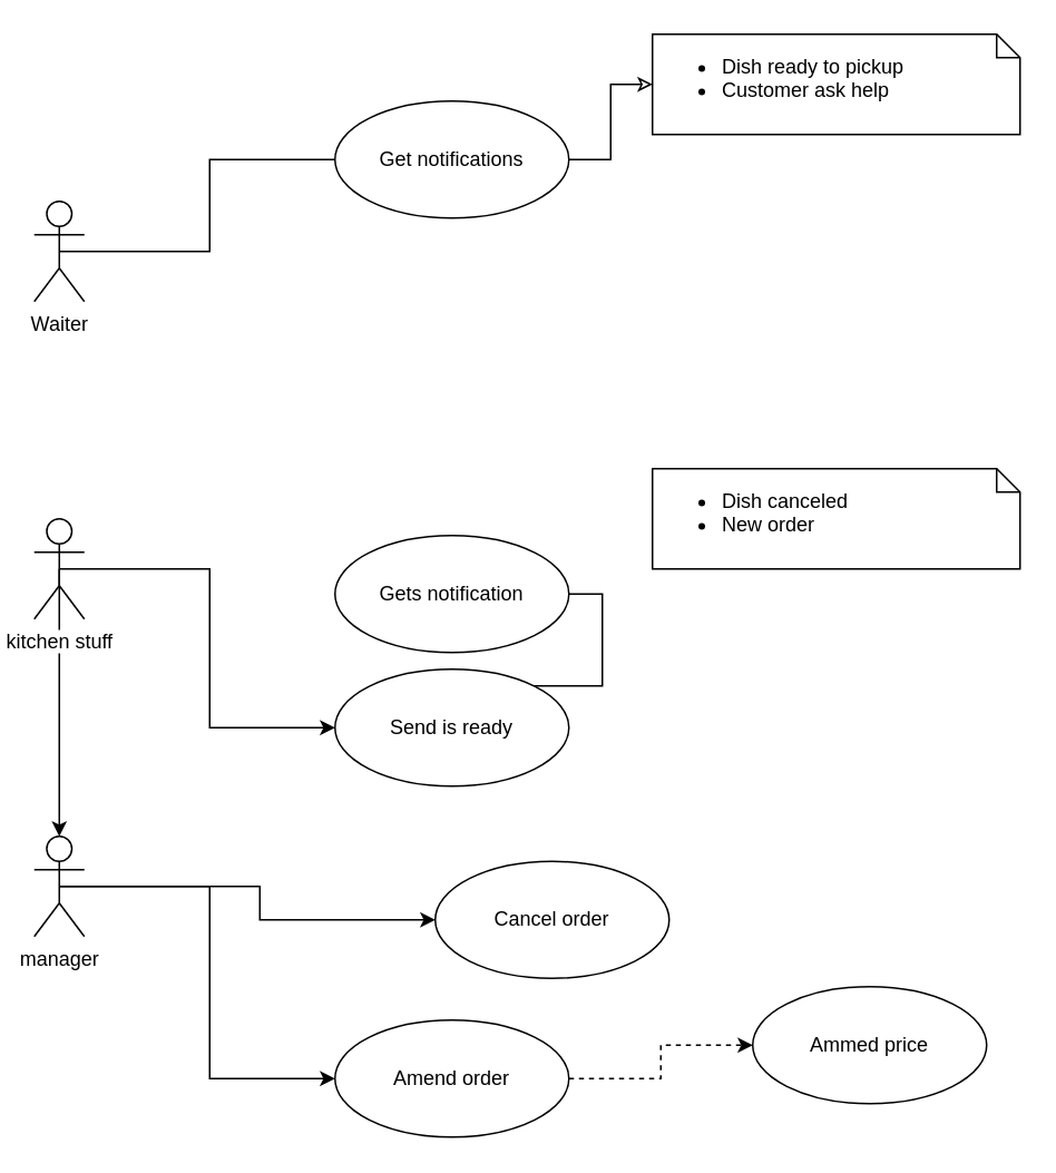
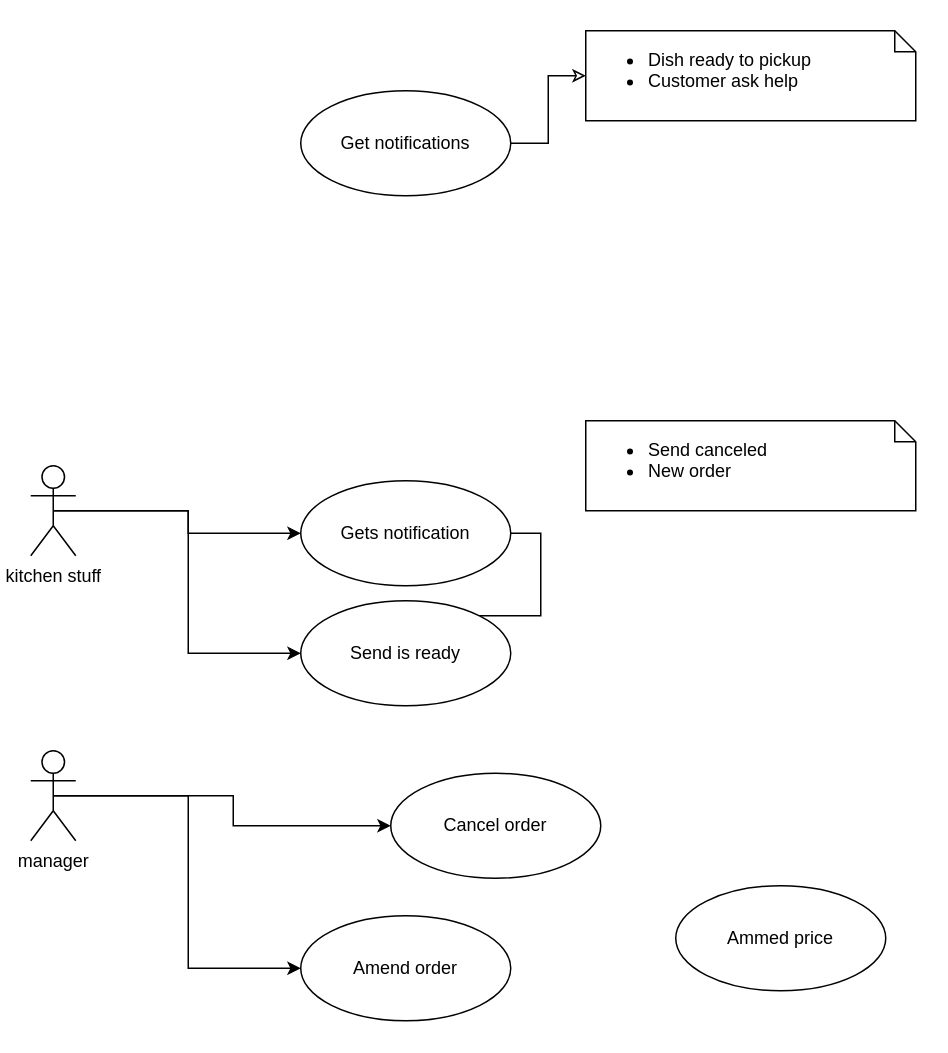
  <mxCell id="0" />
  <mxCell id="1" parent="0" />
- <mxCell id="2" style="edgeStyle=orthogonalEdgeStyle;rounded=0;orthogonalLoop=1;jettySize=auto;html=1;exitX=0.5;exitY=0.5;exitDx=0;exitDy=0;exitPerimeter=0;entryX=0;entryY=0.5;entryDx=0;entryDy=0;endArrow=none;endFill=0;" edge="1" parent="1" source="3" target="11"><mxGeometry relative="1" as="geometry" /></mxCell>
- <mxCell id="3" value="Waiter" style="shape=umlActor;verticalLabelPosition=bottom;labelBackgroundColor=#ffffff;verticalAlign=top;html=1;" vertex="1" parent="1"><mxGeometry x="20" y="120" width="30" height="60" as="geometry" /></mxCell>
- <mxCell id="4" style="edgeStyle=orthogonalEdgeStyle;rounded=0;orthogonalLoop=1;jettySize=auto;html=1;exitX=0.5;exitY=0.5;exitDx=0;exitDy=0;exitPerimeter=0;endArrow=classic;endFill=1;" edge="1" parent="1" source="6" target="9"><mxGeometry relative="1" as="geometry" /></mxCell>
+ <mxCell id="4" style="edgeStyle=orthogonalEdgeStyle;rounded=0;orthogonalLoop=1;jettySize=auto;html=1;exitX=0.5;exitY=0.5;exitDx=0;exitDy=0;exitPerimeter=0;endArrow=classic;endFill=1;" edge="1" parent="1" source="6" target="14"><mxGeometry relative="1" as="geometry" /></mxCell>
  <mxCell id="5" style="edgeStyle=orthogonalEdgeStyle;rounded=0;orthogonalLoop=1;jettySize=auto;html=1;exitX=0.5;exitY=0.5;exitDx=0;exitDy=0;exitPerimeter=0;entryX=0;entryY=0.5;entryDx=0;entryDy=0;endArrow=classic;endFill=1;" edge="1" parent="1" source="6" target="16"><mxGeometry relative="1" as="geometry" /></mxCell>
  <mxCell id="6" value="kitchen stuff" style="shape=umlActor;verticalLabelPosition=bottom;labelBackgroundColor=#ffffff;verticalAlign=top;html=1;" vertex="1" parent="1"><mxGeometry x="20" y="310" width="30" height="60" as="geometry" /></mxCell>
  <mxCell id="7" style="edgeStyle=orthogonalEdgeStyle;rounded=0;orthogonalLoop=1;jettySize=auto;html=1;exitX=0.5;exitY=0.5;exitDx=0;exitDy=0;exitPerimeter=0;entryX=0;entryY=0.5;entryDx=0;entryDy=0;endArrow=classic;endFill=1;" edge="1" parent="1" source="9" target="17"><mxGeometry relative="1" as="geometry" /></mxCell>
  <mxCell id="8" style="edgeStyle=orthogonalEdgeStyle;rounded=0;orthogonalLoop=1;jettySize=auto;html=1;exitX=0.5;exitY=0.5;exitDx=0;exitDy=0;exitPerimeter=0;entryX=0;entryY=0.5;entryDx=0;entryDy=0;endArrow=classic;endFill=1;" edge="1" parent="1" source="9" target="19"><mxGeometry relative="1" as="geometry" /></mxCell>
  <mxCell id="9" value="manager" style="shape=umlActor;verticalLabelPosition=bottom;labelBackgroundColor=#ffffff;verticalAlign=top;html=1;" vertex="1" parent="1"><mxGeometry x="20" y="500" width="30" height="60" as="geometry" /></mxCell>
  <mxCell id="10" style="edgeStyle=orthogonalEdgeStyle;rounded=0;orthogonalLoop=1;jettySize=auto;html=1;exitX=1;exitY=0.5;exitDx=0;exitDy=0;endArrow=classic;endFill=0;" edge="1" parent="1" source="11" target="12"><mxGeometry relative="1" as="geometry" /></mxCell>
  <mxCell id="11" value="Get notifications " style="ellipse;whiteSpace=wrap;html=1;" vertex="1" parent="1"><mxGeometry x="200" y="60" width="140" height="70" as="geometry" /></mxCell>
  <mxCell id="12" value="&lt;ul&gt;&lt;li&gt;Dish ready to pickup&lt;/li&gt;&lt;li&gt;Customer ask help&lt;br&gt;&lt;/li&gt;&lt;/ul&gt;" style="shape=note;whiteSpace=wrap;html=1;size=14;verticalAlign=top;align=left;spacingTop=-6;" vertex="1" parent="1"><mxGeometry x="390" y="20" width="220" height="60" as="geometry" /></mxCell>
  <mxCell id="13" style="edgeStyle=orthogonalEdgeStyle;rounded=0;orthogonalLoop=1;jettySize=auto;html=1;exitX=1;exitY=0.5;exitDx=0;exitDy=0;endArrow=none;endFill=0;" edge="1" parent="1" source="14" target="16"><mxGeometry relative="1" as="geometry" /></mxCell>
  <mxCell id="14" value="Gets notification" style="ellipse;whiteSpace=wrap;html=1;" vertex="1" parent="1"><mxGeometry x="200" y="320" width="140" height="70" as="geometry" /></mxCell>
- <mxCell id="15" value="&lt;ul&gt;&lt;li&gt;Dish canceled&lt;/li&gt;&lt;li&gt;New order&lt;br&gt;&lt;/li&gt;&lt;/ul&gt;" style="shape=note;whiteSpace=wrap;html=1;size=14;verticalAlign=top;align=left;spacingTop=-6;" vertex="1" parent="1"><mxGeometry x="390" y="280" width="220" height="60" as="geometry" /></mxCell>
+ <mxCell id="15" value="&lt;ul&gt;&lt;li&gt;Send canceled&lt;/li&gt;&lt;li&gt;New order&lt;br&gt;&lt;/li&gt;&lt;/ul&gt;" style="shape=note;whiteSpace=wrap;html=1;size=14;verticalAlign=top;align=left;spacingTop=-6;" vertex="1" parent="1"><mxGeometry x="390" y="280" width="220" height="60" as="geometry" /></mxCell>
  <mxCell id="16" value="Send is ready" style="ellipse;whiteSpace=wrap;html=1;" vertex="1" parent="1"><mxGeometry x="200" y="400" width="140" height="70" as="geometry" /></mxCell>
  <mxCell id="17" value="Cancel order" style="ellipse;whiteSpace=wrap;html=1;" vertex="1" parent="1"><mxGeometry x="260" y="515" width="140" height="70" as="geometry" /></mxCell>
- <mxCell id="18" style="edgeStyle=orthogonalEdgeStyle;rounded=0;orthogonalLoop=1;jettySize=auto;html=1;exitX=1;exitY=0.5;exitDx=0;exitDy=0;entryX=0;entryY=0.5;entryDx=0;entryDy=0;endArrow=classic;endFill=1;startArrow=none;startFill=0;dashed=1;" edge="1" parent="1" source="19" target="20"><mxGeometry relative="1" as="geometry" /></mxCell>
  <mxCell id="19" value="Amend order" style="ellipse;whiteSpace=wrap;html=1;" vertex="1" parent="1"><mxGeometry x="200" y="610" width="140" height="70" as="geometry" /></mxCell>
  <mxCell id="20" value="Ammed price" style="ellipse;whiteSpace=wrap;html=1;" vertex="1" parent="1"><mxGeometry x="450" y="590" width="140" height="70" as="geometry" /></mxCell>
